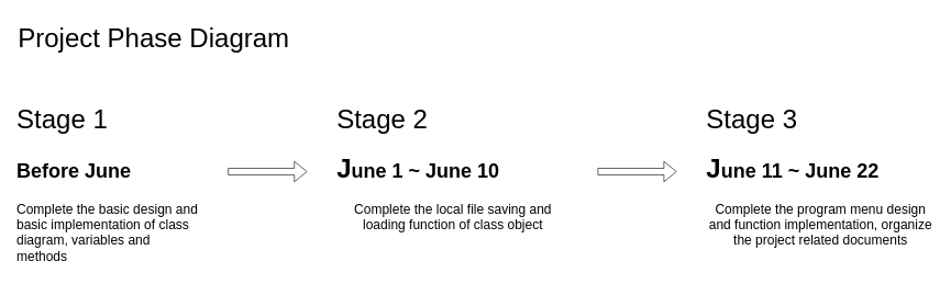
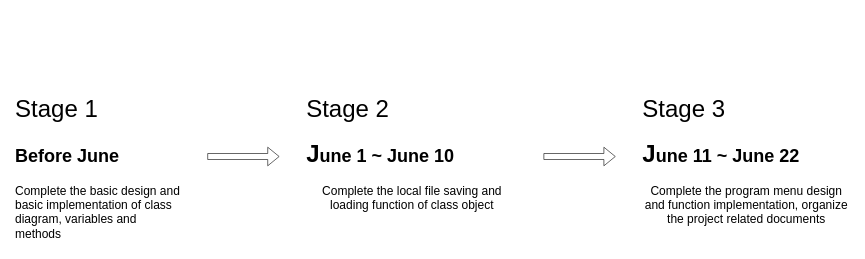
  <mxCell id="0" />
  <mxCell id="1" parent="0" />
  <mxCell id="2" value="&lt;h1&gt;&lt;span style=&quot;font-weight: 400 ; text-align: center&quot;&gt;Stage 1&lt;/span&gt;&lt;/h1&gt;&lt;h1&gt;&lt;font style=&quot;font-size: 30px&quot;&gt;Before June&lt;/font&gt;&lt;/h1&gt;&lt;p&gt;&lt;span style=&quot;text-align: center&quot;&gt;Complete the basic design and basic implementation of class diagram, variables and methods&lt;/span&gt;&lt;br&gt;&lt;/p&gt;" style="text;html=1;strokeColor=none;fillColor=none;spacing=5;spacingTop=-20;whiteSpace=wrap;overflow=hidden;rounded=0;fontSize=20;container=1;" vertex="1" parent="1"><mxGeometry x="20" y="139" width="285" height="270" as="geometry" /></mxCell>
  <mxCell id="3" value="" style="shape=flexArrow;endArrow=classic;html=1;fontSize=20;" edge="1" parent="1"><mxGeometry width="50" height="50" relative="1" as="geometry"><mxPoint x="345" y="260" as="sourcePoint" /><mxPoint x="465" y="260" as="targetPoint" /></mxGeometry></mxCell>
  <mxCell id="4" value="&lt;h1&gt;&lt;span style=&quot;font-weight: 400 ; text-align: center&quot;&gt;Stage 2&lt;/span&gt;&lt;/h1&gt;&lt;h1&gt;J&lt;font style=&quot;font-size: 30px&quot;&gt;une 1 ~ June 10&lt;/font&gt;&lt;/h1&gt;&lt;p style=&quot;text-align: center&quot;&gt;Complete the local file saving and loading function of class object&lt;br&gt;&lt;/p&gt;" style="text;html=1;strokeColor=none;fillColor=none;spacing=5;spacingTop=-20;whiteSpace=wrap;overflow=hidden;rounded=0;fontSize=20;container=1;" vertex="1" parent="1"><mxGeometry x="505" y="139" width="360" height="270" as="geometry" /></mxCell>
  <mxCell id="5" value="&lt;h1&gt;&lt;span style=&quot;font-weight: 400 ; text-align: center&quot;&gt;Stage 3&lt;/span&gt;&lt;/h1&gt;&lt;h1&gt;J&lt;font style=&quot;font-size: 30px&quot;&gt;une 11 ~ June 22&lt;/font&gt;&lt;/h1&gt;&lt;p style=&quot;text-align: center&quot;&gt;Complete the program menu design and function implementation, organize the project related documents&lt;br&gt;&lt;/p&gt;" style="text;html=1;strokeColor=none;fillColor=none;spacing=5;spacingTop=-20;whiteSpace=wrap;overflow=hidden;rounded=0;fontSize=20;container=1;" vertex="1" parent="1"><mxGeometry x="1065" y="139" width="354" height="270" as="geometry" /></mxCell>
  <mxCell id="6" value="" style="shape=flexArrow;endArrow=classic;html=1;fontSize=20;" edge="1" parent="1"><mxGeometry width="50" height="50" relative="1" as="geometry"><mxPoint x="905" y="260" as="sourcePoint" /><mxPoint x="1025" y="260" as="targetPoint" /></mxGeometry></mxCell>
- <mxCell id="7" value="&lt;font style=&quot;font-size: 40px&quot;&gt;Project Phase Diagram&lt;/font&gt;" style="text;html=1;strokeColor=none;fillColor=none;align=left;verticalAlign=middle;whiteSpace=wrap;rounded=0;shadow=1;fontSize=20;labelPosition=center;verticalLabelPosition=middle;" vertex="1" parent="1"><mxGeometry x="25" y="20" width="460" height="71" as="geometry" /></mxCell>
